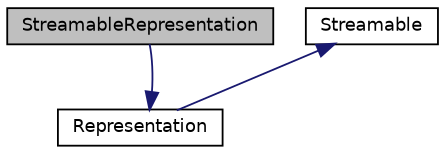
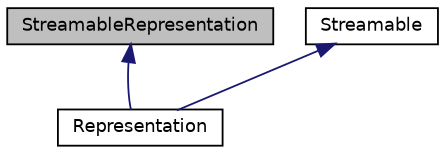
  digraph {
    node [color=black fillcolor=white fontname=Helvetica fontsize=10 shape=record style=filled]
    edge [color=midnightblue dir=back fontname=Helvetica fontsize=10 labelfontname=Helvetica labelfontsize=10 style=solid]
    n1 [fillcolor=grey75 fontcolor=black height=0.2 label=StreamableRepresentation width=0.4]
    n2 [height=0.2 label=Representation width=0.4]
    n3 [height=0.2 label=Streamable width=0.4]
-   n2 -> n1
+   n1 -> n2
    n3 -> n2
  }
